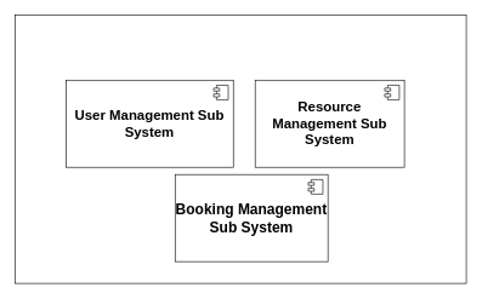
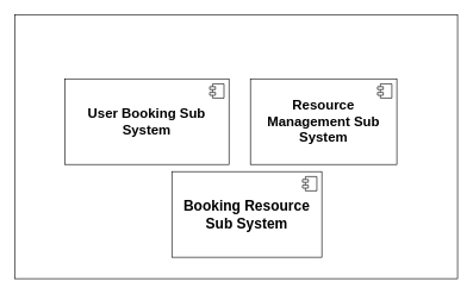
  <mxCell id="0" />
  <mxCell id="1" parent="0" />
  <mxCell id="2" value="" style="rounded=0;whiteSpace=wrap;html=1;" parent="1" vertex="1"><mxGeometry x="20" y="20" width="620" height="370" as="geometry" /></mxCell>
- <mxCell id="3" value="&lt;b&gt;&lt;font style=&quot;font-size: 19px;&quot;&gt;User Management Sub System&lt;/font&gt;&lt;/b&gt;" style="html=1;dropTarget=0;whiteSpace=wrap;" parent="1" vertex="1"><mxGeometry x="90" y="110" width="230" height="120" as="geometry" /></mxCell>
+ <mxCell id="3" value="&lt;b&gt;&lt;font style=&quot;font-size: 19px;&quot;&gt;User Booking Sub System&lt;/font&gt;&lt;/b&gt;" style="html=1;dropTarget=0;whiteSpace=wrap;" parent="1" vertex="1"><mxGeometry x="90" y="110" width="230" height="120" as="geometry" /></mxCell>
  <mxCell id="4" value="" style="shape=module;jettyWidth=8;jettyHeight=4;" parent="3" vertex="1"><mxGeometry x="1" width="20" height="20" relative="1" as="geometry"><mxPoint x="-27" y="7" as="offset" /></mxGeometry></mxCell>
  <mxCell id="5" value="&lt;b&gt;&lt;font style=&quot;font-size: 19px;&quot;&gt;Resource Management Sub System&lt;/font&gt;&lt;/b&gt;" style="html=1;dropTarget=0;whiteSpace=wrap;" parent="1" vertex="1"><mxGeometry x="350" y="110" width="205" height="120" as="geometry" /></mxCell>
  <mxCell id="6" value="" style="shape=module;jettyWidth=8;jettyHeight=4;" parent="5" vertex="1"><mxGeometry x="1" width="20" height="20" relative="1" as="geometry"><mxPoint x="-27" y="7" as="offset" /></mxGeometry></mxCell>
- <mxCell id="7" value="&lt;b&gt;&lt;font style=&quot;font-size: 20px;&quot;&gt;Booking Management Sub System&lt;/font&gt;&lt;/b&gt;" style="html=1;dropTarget=0;whiteSpace=wrap;" parent="1" vertex="1"><mxGeometry x="240" y="240" width="210" height="120" as="geometry" /></mxCell>
+ <mxCell id="7" value="&lt;b&gt;&lt;font style=&quot;font-size: 20px;&quot;&gt;Booking Resource Sub System&lt;/font&gt;&lt;/b&gt;" style="html=1;dropTarget=0;whiteSpace=wrap;" parent="1" vertex="1"><mxGeometry x="240" y="240" width="210" height="120" as="geometry" /></mxCell>
  <mxCell id="8" value="" style="shape=module;jettyWidth=8;jettyHeight=4;" parent="7" vertex="1"><mxGeometry x="1" width="20" height="20" relative="1" as="geometry"><mxPoint x="-27" y="7" as="offset" /></mxGeometry></mxCell>
